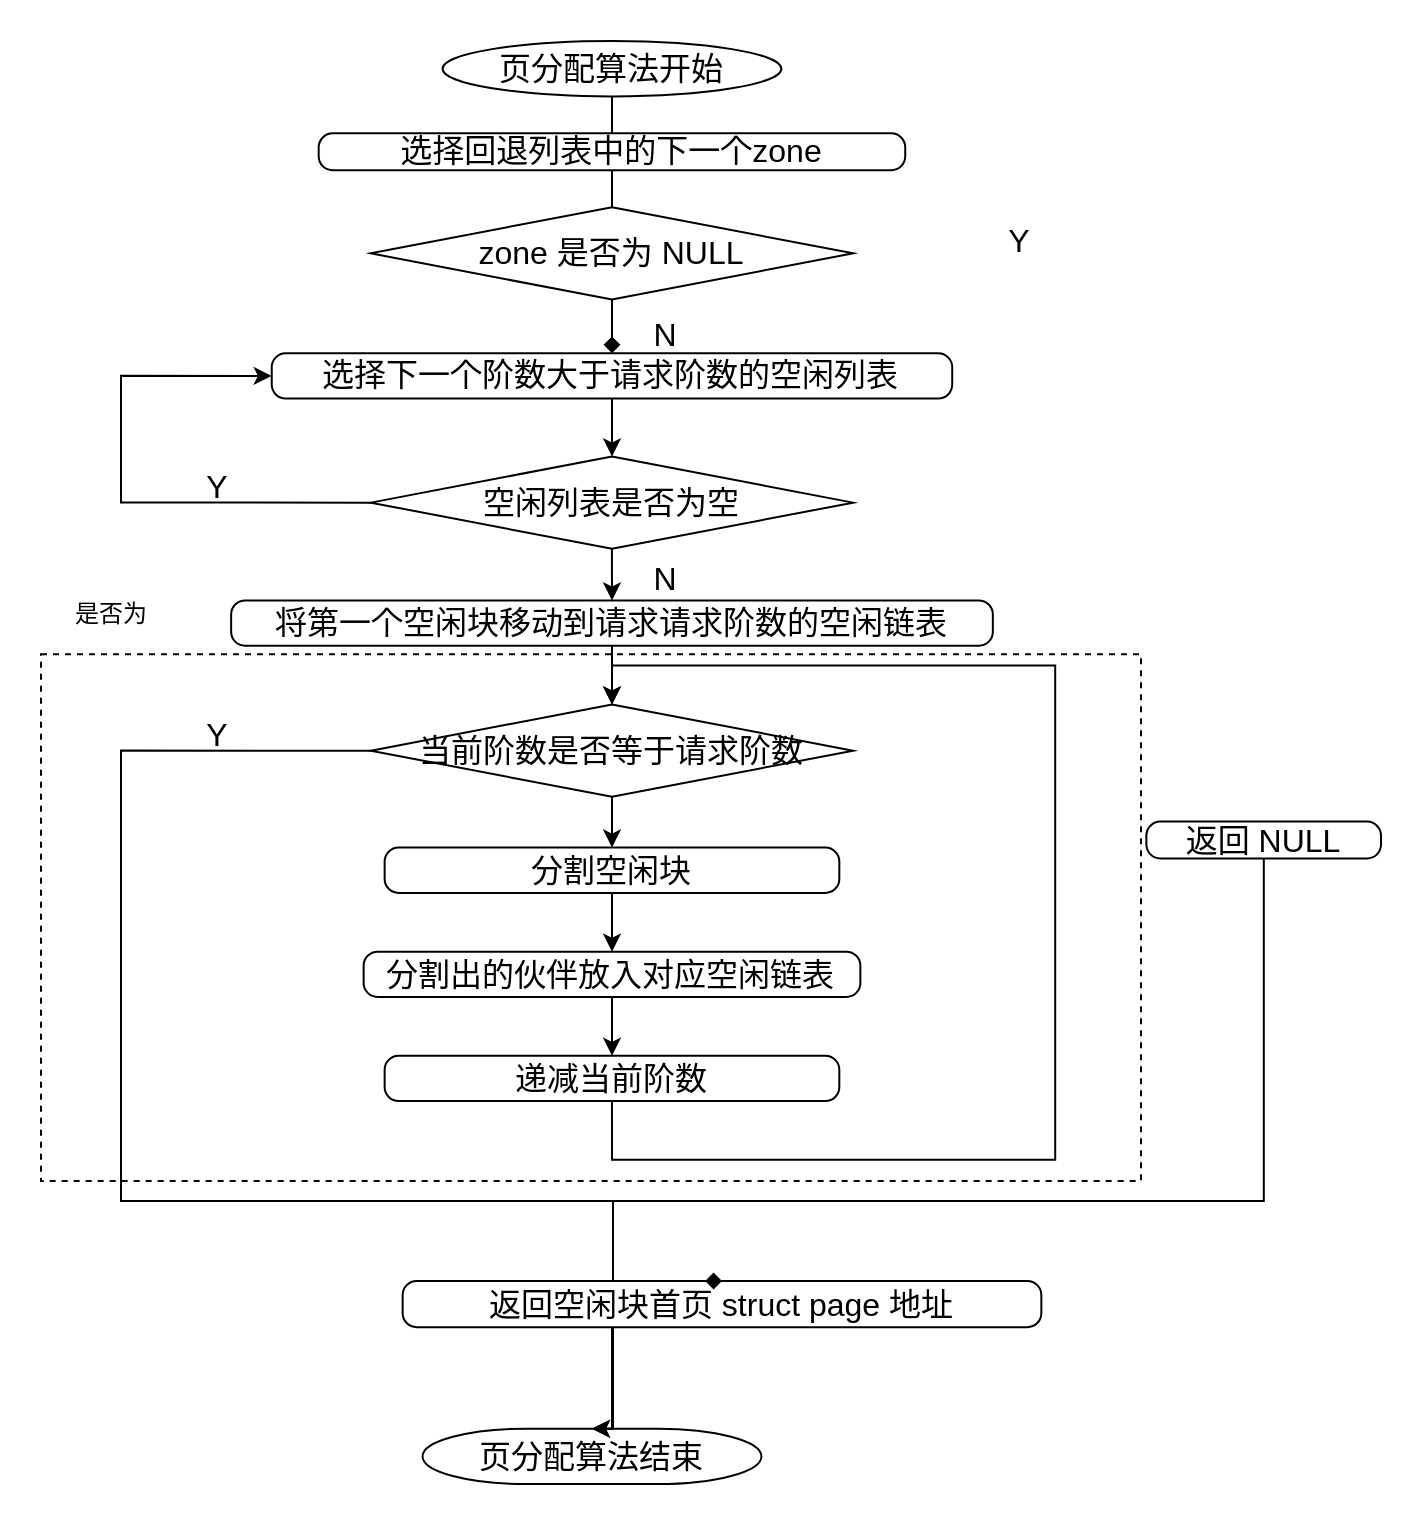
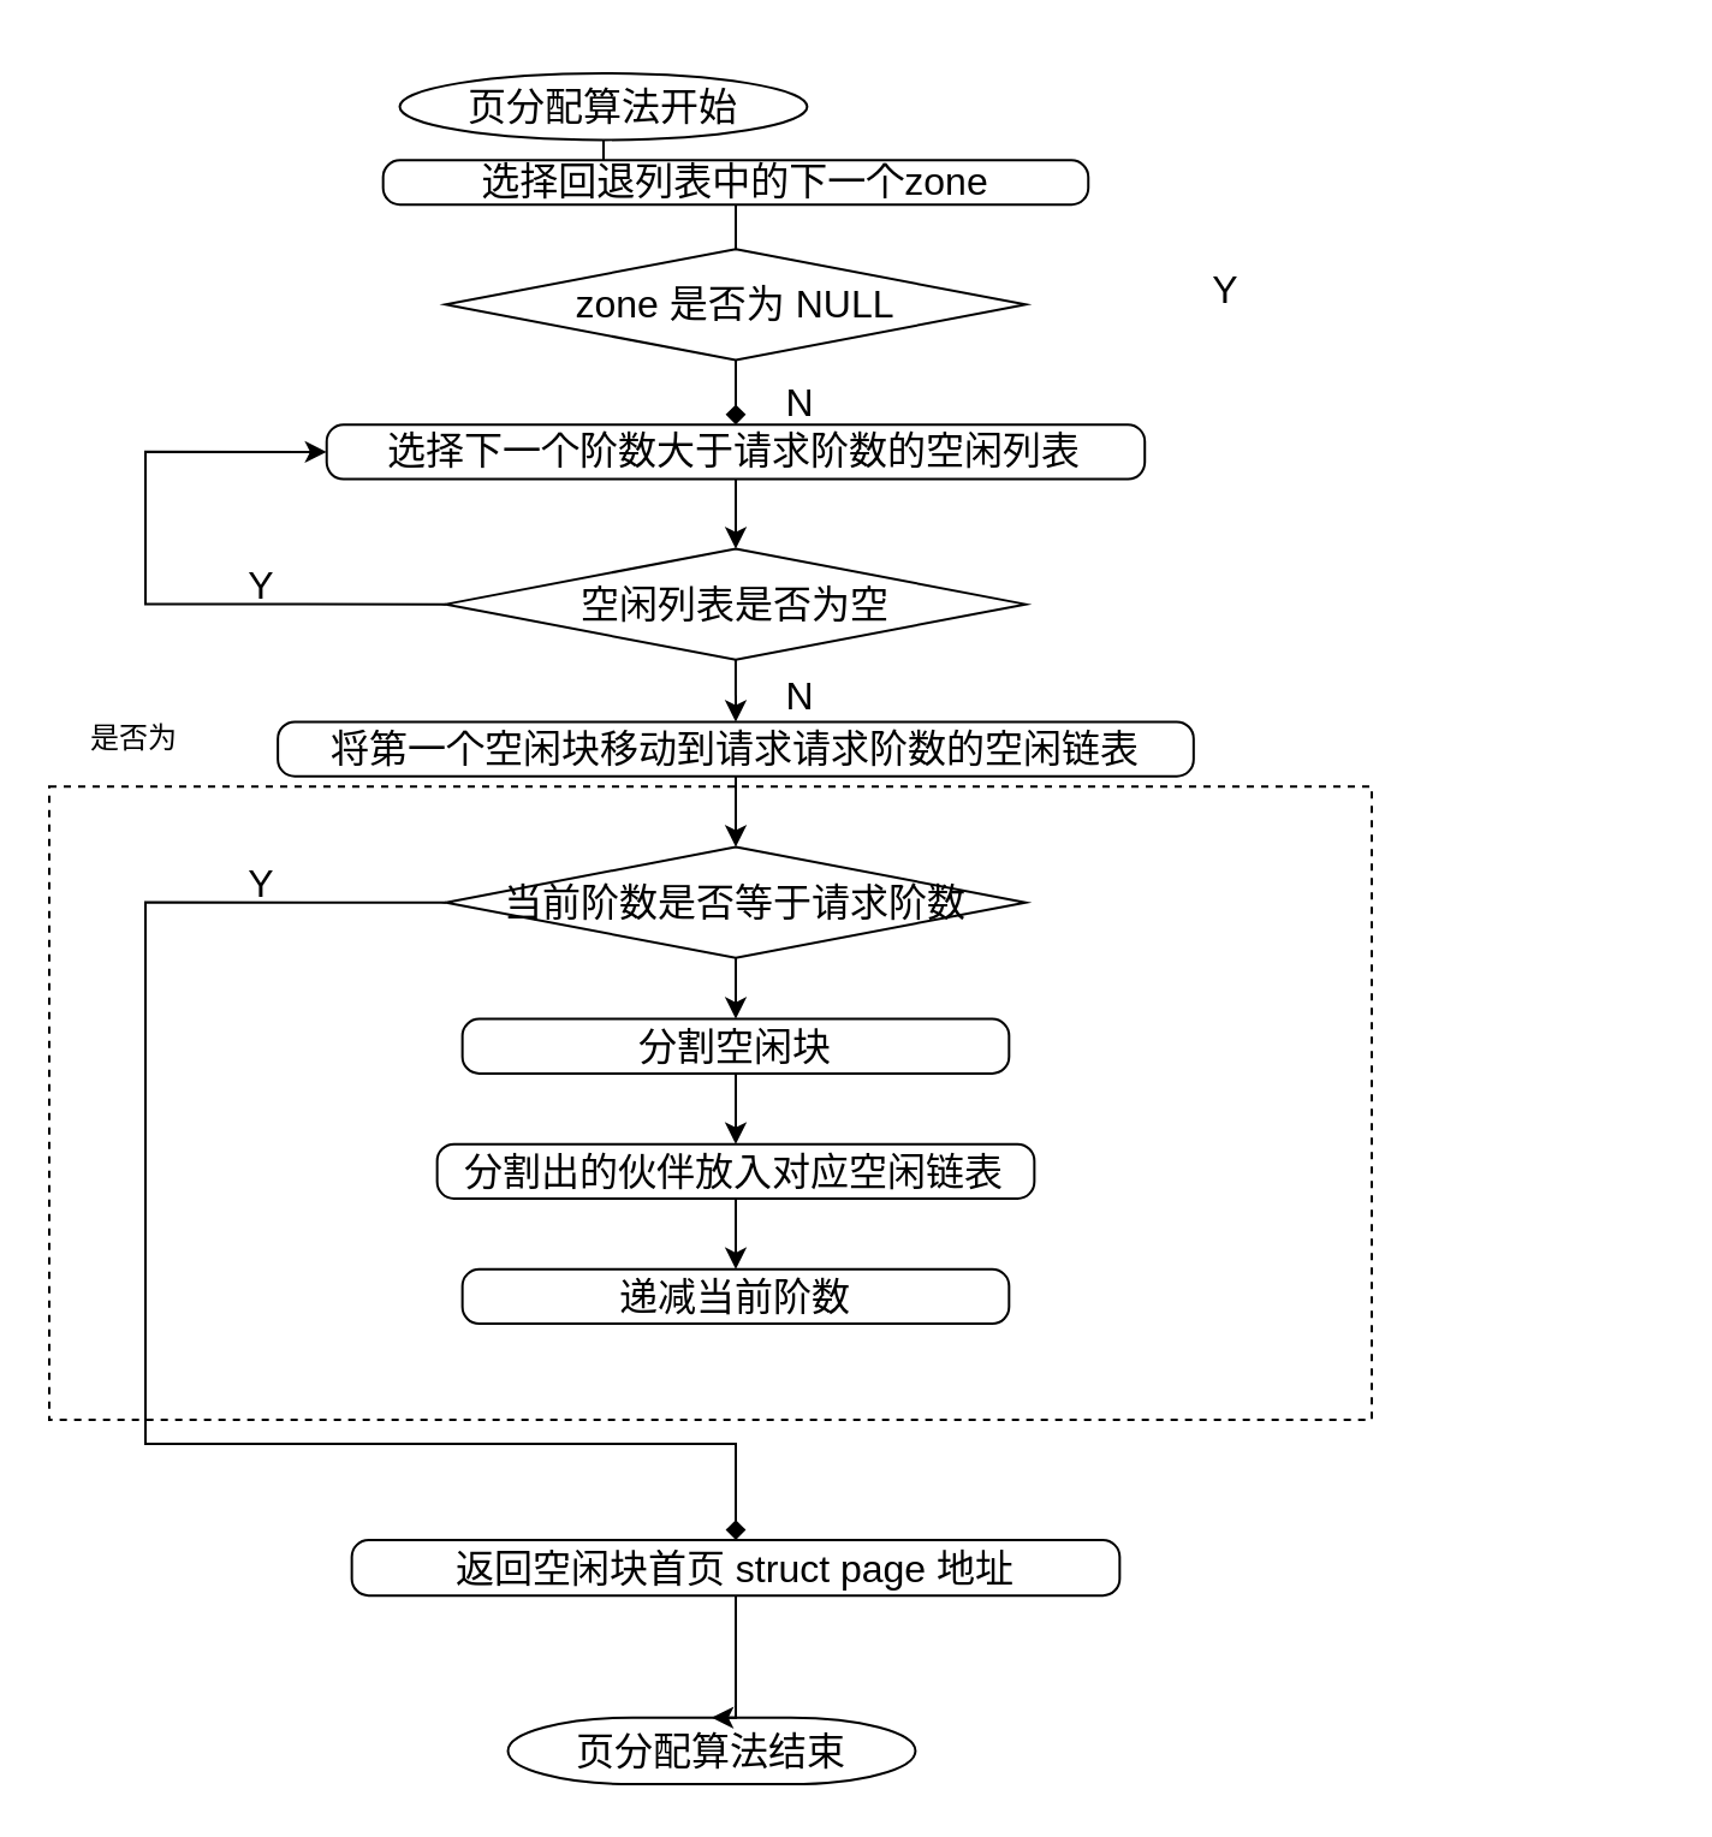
  <mxCell id="0" />
  <mxCell id="1" parent="0" />
  <mxCell id="2" value="" style="rounded=0;labelBackgroundColor=none;fontFamily=宋体;fillColor=none;dashed=1;container=0;" vertex="1" parent="1"><mxGeometry x="20" y="326.67" width="550" height="263.33" as="geometry" /></mxCell>
  <mxCell id="3" style="edgeStyle=orthogonalEdgeStyle;rounded=0;orthogonalLoop=1;jettySize=auto;html=1;strokeWidth=1;fontSize=16;" parent="1" source="4" edge="1"><mxGeometry relative="1" as="geometry"><mxPoint x="305.483" y="66.163" as="targetPoint" /></mxGeometry></mxCell>
- <mxCell id="4" value="页分配算法开始" style="strokeWidth=1;html=1;shape=mxgraph.flowchart.start_1;whiteSpace=wrap;fontSize=16;container=0;" parent="1" vertex="1"><mxGeometry x="220.759" y="20" width="169.448" height="27.698" as="geometry" /></mxCell>
+ <mxCell id="4" value="页分配算法开始" style="strokeWidth=1;html=1;shape=mxgraph.flowchart.start_1;whiteSpace=wrap;fontSize=16;container=0;" parent="1" vertex="1"><mxGeometry x="165.759" y="30" width="169.448" height="27.698" as="geometry" /></mxCell>
  <mxCell id="5" style="edgeStyle=orthogonalEdgeStyle;rounded=0;orthogonalLoop=1;jettySize=auto;html=1;strokeWidth=1;fontSize=16;" parent="1" source="6" edge="1"><mxGeometry relative="1" as="geometry"><mxPoint x="305.483" y="103.093" as="targetPoint" /></mxGeometry></mxCell>
  <mxCell id="6" value="选择回退列表中的下一个zone" style="rounded=1;whiteSpace=wrap;html=1;absoluteArcSize=1;arcSize=14;strokeWidth=1;fontSize=16;container=0;" parent="1" vertex="1"><mxGeometry x="158.845" y="66.163" width="293.276" height="18.465" as="geometry" /></mxCell>
  <mxCell id="7" value="zone 是否为 NULL" style="strokeWidth=1;html=1;shape=mxgraph.flowchart.decision;whiteSpace=wrap;fontSize=16;container=0;" parent="1" vertex="1"><mxGeometry x="184.914" y="103.093" width="241.138" height="46.163" as="geometry" /></mxCell>
  <mxCell id="8" value="Y" style="text;html=1;align=center;verticalAlign=middle;resizable=0;points=[];autosize=1;strokeColor=none;fillColor=none;fontSize=16;container=0;strokeWidth=1;" parent="1" vertex="1"><mxGeometry x="494.483" y="104.559" width="30" height="30" as="geometry" /></mxCell>
  <mxCell id="9" value="页分配算法结束" style="strokeWidth=1;html=1;shape=mxgraph.flowchart.terminator;whiteSpace=wrap;fontSize=16;container=0;" parent="1" vertex="1"><mxGeometry x="210.772" y="713.862" width="169.448" height="27.698" as="geometry" /></mxCell>
- <mxCell id="10" style="edgeStyle=orthogonalEdgeStyle;rounded=0;orthogonalLoop=1;jettySize=auto;html=1;strokeWidth=1;fontSize=16;entryX=0.5;entryY=0;entryDx=0;entryDy=0;entryPerimeter=0;" parent="1" source="11" target="9" edge="1"><mxGeometry relative="1" as="geometry"><mxPoint x="455.379" y="488.765" as="targetPoint" /><Array as="points"><mxPoint x="631" y="600" /><mxPoint x="306" y="600" /></Array></mxGeometry></mxCell>
- <mxCell id="11" value="返回 NULL" style="rounded=1;whiteSpace=wrap;html=1;absoluteArcSize=1;arcSize=14;strokeWidth=1;fontSize=16;container=0;" parent="1" vertex="1"><mxGeometry x="572.69" y="410.288" width="117.31" height="18.465" as="geometry" /></mxCell>
  <mxCell id="12" style="edgeStyle=orthogonalEdgeStyle;rounded=0;orthogonalLoop=1;jettySize=auto;html=1;strokeWidth=1;fontSize=16;" parent="1" source="13" edge="1"><mxGeometry relative="1" as="geometry"><mxPoint x="305.483" y="227.734" as="targetPoint" /></mxGeometry></mxCell>
  <mxCell id="13" value="选择下一个阶数大于请求阶数的空闲列表" style="rounded=1;whiteSpace=wrap;html=1;absoluteArcSize=1;arcSize=14;strokeWidth=1;fontSize=16;container=0;" parent="1" vertex="1"><mxGeometry x="135.372" y="176.115" width="340.243" height="22.663" as="geometry" /></mxCell>
  <mxCell id="14" style="edgeStyle=orthogonalEdgeStyle;rounded=0;orthogonalLoop=1;jettySize=auto;html=1;strokeWidth=1;fontSize=16;entryX=0.5;entryY=0;entryDx=0;entryDy=0;endArrow=diamond;" parent="1" source="7" edge="1" target="13"><mxGeometry relative="1" as="geometry"><mxPoint x="305.483" y="172.338" as="targetPoint" /></mxGeometry></mxCell>
  <mxCell id="15" style="edgeStyle=orthogonalEdgeStyle;rounded=0;orthogonalLoop=1;jettySize=auto;html=1;exitX=0;exitY=0.5;exitDx=0;exitDy=0;exitPerimeter=0;entryX=0;entryY=0.5;entryDx=0;entryDy=0;strokeWidth=1;fontSize=16;" parent="1" source="16" target="13" edge="1"><mxGeometry relative="1" as="geometry"><Array as="points"><mxPoint x="60" y="250.92" /><mxPoint x="60" y="187.173" /></Array></mxGeometry></mxCell>
  <mxCell id="16" value="空闲列表是否为空" style="strokeWidth=1;html=1;shape=mxgraph.flowchart.decision;whiteSpace=wrap;fontSize=16;container=0;" parent="1" vertex="1"><mxGeometry x="184.914" y="227.734" width="241.138" height="46.163" as="geometry" /></mxCell>
  <mxCell id="17" value="Y" style="text;html=1;align=center;verticalAlign=middle;resizable=0;points=[];autosize=1;strokeColor=none;fillColor=none;fontSize=16;container=0;strokeWidth=1;" parent="1" vertex="1"><mxGeometry x="93.151" y="228.152" width="30" height="30" as="geometry" /></mxCell>
  <mxCell id="18" value="N" style="text;html=1;align=center;verticalAlign=middle;resizable=0;points=[];autosize=1;strokeColor=none;fillColor=none;fontSize=16;container=0;strokeWidth=1;" parent="1" vertex="1"><mxGeometry x="312" y="151.565" width="40" height="30" as="geometry" /></mxCell>
  <mxCell id="19" value="N" style="text;html=1;align=center;verticalAlign=middle;resizable=0;points=[];autosize=1;strokeColor=none;fillColor=none;fontSize=16;container=0;strokeWidth=1;" parent="1" vertex="1"><mxGeometry x="312.004" y="273.897" width="40" height="30" as="geometry" /></mxCell>
  <mxCell id="20" style="edgeStyle=orthogonalEdgeStyle;rounded=0;orthogonalLoop=1;jettySize=auto;html=1;entryX=0.5;entryY=0;entryDx=0;entryDy=0;entryPerimeter=0;strokeWidth=1;fontSize=16;" parent="1" source="21" target="9" edge="1"><mxGeometry relative="1" as="geometry"><Array as="points"><mxPoint x="305.483" y="690.781" /><mxPoint x="305.483" y="690.781" /></Array></mxGeometry></mxCell>
- <mxCell id="21" value="返回空闲块首页 struct page 地址" style="rounded=1;whiteSpace=wrap;html=1;absoluteArcSize=1;arcSize=14;strokeWidth=1;fontSize=16;container=0;" parent="1" vertex="1"><mxGeometry x="200.823" y="640.001" width="319.345" height="23.082" as="geometry" /></mxCell>
+ <mxCell id="21" value="返回空闲块首页 struct page 地址" style="rounded=1;whiteSpace=wrap;html=1;absoluteArcSize=1;arcSize=14;strokeWidth=1;fontSize=16;container=0;" parent="1" vertex="1"><mxGeometry x="145.823" y="640.001" width="319.345" height="23.082" as="geometry" /></mxCell>
  <mxCell id="22" style="edgeStyle=orthogonalEdgeStyle;rounded=0;orthogonalLoop=1;jettySize=auto;html=1;exitX=0;exitY=0.5;exitDx=0;exitDy=0;exitPerimeter=0;entryX=0.5;entryY=0;entryDx=0;entryDy=0;endArrow=diamond;" edge="1" parent="1" source="24" target="21"><mxGeometry relative="1" as="geometry"><mxPoint x="305.483" y="618.441" as="targetPoint" /><Array as="points"><mxPoint x="60" y="375" /><mxPoint x="60" y="600" /><mxPoint x="306" y="600" /></Array></mxGeometry></mxCell>
  <mxCell id="23" style="edgeStyle=orthogonalEdgeStyle;rounded=0;orthogonalLoop=1;jettySize=auto;html=1;" edge="1" parent="1" source="24"><mxGeometry relative="1" as="geometry"><mxPoint x="305.494" y="423.297" as="targetPoint" /></mxGeometry></mxCell>
  <mxCell id="24" value="当前阶数是否等于请求阶数" style="strokeWidth=1;html=1;shape=mxgraph.flowchart.decision;whiteSpace=wrap;fontSize=16;container=0;" vertex="1" parent="1"><mxGeometry x="184.925" y="351.747" width="241.138" height="46.163" as="geometry" /></mxCell>
  <mxCell id="25" value="Y" style="text;html=1;align=center;verticalAlign=middle;resizable=0;points=[];autosize=1;strokeColor=none;fillColor=none;fontSize=16;container=0;strokeWidth=1;" vertex="1" parent="1"><mxGeometry x="93.151" y="351.75" width="30" height="30" as="geometry" /></mxCell>
  <mxCell id="26" value="" style="edgeStyle=orthogonalEdgeStyle;rounded=0;orthogonalLoop=1;jettySize=auto;html=1;" edge="1" parent="1" source="27" target="24"><mxGeometry relative="1" as="geometry" /></mxCell>
  <mxCell id="27" value="将第一个空闲块移动到请求请求阶数的空闲链表" style="rounded=1;whiteSpace=wrap;html=1;absoluteArcSize=1;arcSize=14;strokeWidth=1;fontSize=16;container=0;" vertex="1" parent="1"><mxGeometry x="115.071" y="299.706" width="380.846" height="22.663" as="geometry" /></mxCell>
  <mxCell id="28" style="edgeStyle=orthogonalEdgeStyle;rounded=0;orthogonalLoop=1;jettySize=auto;html=1;exitX=0.5;exitY=1;exitDx=0;exitDy=0;exitPerimeter=0;entryX=0.5;entryY=0;entryDx=0;entryDy=0;strokeWidth=1;fontSize=16;" parent="1" source="16" edge="1" target="27"><mxGeometry relative="1" as="geometry"><mxPoint x="305.483" y="301.594" as="targetPoint" /></mxGeometry></mxCell>
  <mxCell id="29" style="edgeStyle=orthogonalEdgeStyle;rounded=0;orthogonalLoop=1;jettySize=auto;html=1;" edge="1" parent="1" source="30"><mxGeometry relative="1" as="geometry"><mxPoint x="305.494" y="475.335" as="targetPoint" /></mxGeometry></mxCell>
  <mxCell id="30" value="分割空闲块" style="rounded=1;whiteSpace=wrap;html=1;absoluteArcSize=1;arcSize=14;strokeWidth=1;fontSize=16;container=0;" vertex="1" parent="1"><mxGeometry x="191.822" y="423.297" width="227.343" height="22.663" as="geometry" /></mxCell>
  <mxCell id="31" style="edgeStyle=orthogonalEdgeStyle;rounded=0;orthogonalLoop=1;jettySize=auto;html=1;" edge="1" parent="1" source="32"><mxGeometry relative="1" as="geometry"><mxPoint x="305.499" y="527.374" as="targetPoint" /></mxGeometry></mxCell>
  <mxCell id="32" value="分割出的伙伴放入对应空闲链表" style="rounded=1;whiteSpace=wrap;html=1;absoluteArcSize=1;arcSize=14;strokeWidth=1;fontSize=16;container=0;" vertex="1" parent="1"><mxGeometry x="181.318" y="475.335" width="248.361" height="22.663" as="geometry" /></mxCell>
- <mxCell id="33" style="edgeStyle=orthogonalEdgeStyle;rounded=0;orthogonalLoop=1;jettySize=auto;html=1;exitX=0.5;exitY=1;exitDx=0;exitDy=0;entryX=0.5;entryY=0;entryDx=0;entryDy=0;entryPerimeter=0;" edge="1" parent="1" source="34" target="24"><mxGeometry relative="1" as="geometry"><mxPoint x="516.207" y="338.735" as="targetPoint" /><Array as="points"><mxPoint x="305.483" y="579.412" /><mxPoint x="527.069" y="579.412" /><mxPoint x="527.069" y="332.23" /><mxPoint x="305.483" y="332.23" /></Array></mxGeometry></mxCell>
  <mxCell id="34" value="递减当前阶数" style="rounded=1;whiteSpace=wrap;html=1;absoluteArcSize=1;arcSize=14;strokeWidth=1;fontSize=16;container=0;" vertex="1" parent="1"><mxGeometry x="191.822" y="527.374" width="227.343" height="22.663" as="geometry" /></mxCell>
  <mxCell id="35" value="是否为" style="text;html=1;align=center;verticalAlign=middle;resizable=0;points=[];autosize=1;strokeColor=none;fillColor=none;" vertex="1" parent="1"><mxGeometry x="20" y="292.37" width="70" height="30" as="geometry" /></mxCell>
